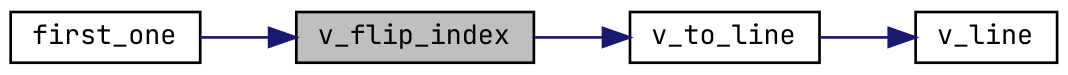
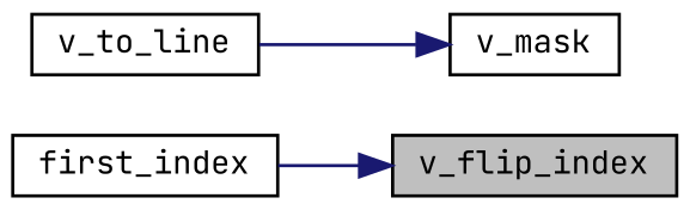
  digraph {
    fontname="JetBrains Mono"
    rankdir=LR
    node [color=black fontname="JetBrains Mono" fontsize=10 shape=record]
    edge [color=midnightblue fontname="JetBrains Mono" fontsize=10 labelfontname=FreeSans labelfontsize=10 style=solid]
    n1 [fillcolor=grey75 fontcolor=black height=0.2 label=v_flip_index style=filled width=0.4]
    n2 [height=0.2 label=v_to_line width=0.4]
-   n3 [height=0.2 label=first_one width=0.4]
-   n4 [height=0.2 label=v_line width=0.4]
-   n1 -> n2
+   n3 [height=0.2 label=first_index width=0.4]
+   n4 [height=0.2 label=v_mask width=0.4]
    n2 -> n4
    n3 -> n1
  }
